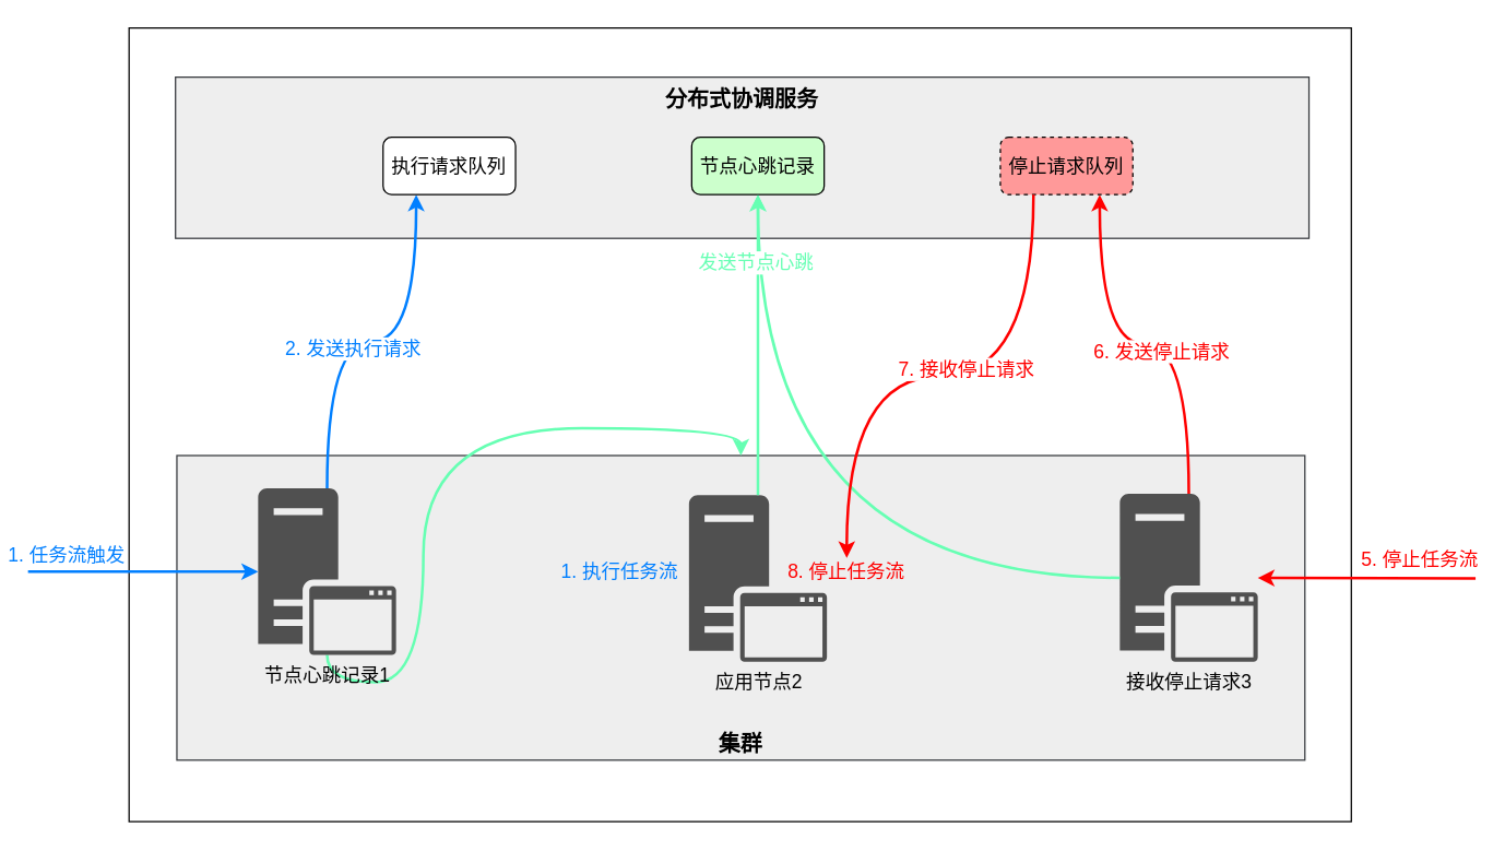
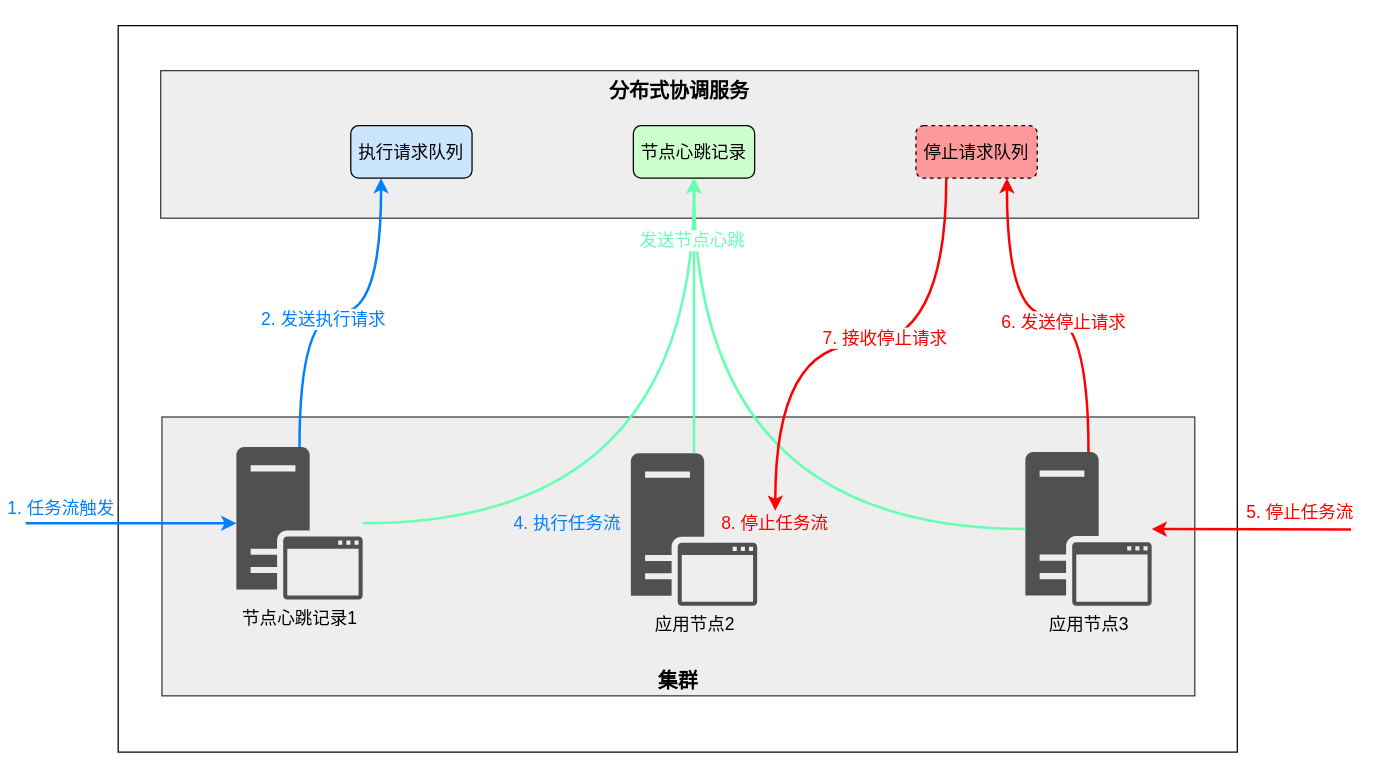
  <mxCell id="0" />
  <mxCell id="1" parent="0" />
  <mxCell id="2" value="" style="rounded=0;whiteSpace=wrap;html=1;fillColor=#ffffff;fontSize=14;strokeColor=#000000;" vertex="1" parent="1"><mxGeometry x="94" y="20" width="895" height="581" as="geometry" /></mxCell>
  <mxCell id="3" value="&lt;b&gt;&lt;font style=&quot;font-size: 16px&quot;&gt;集群&lt;/font&gt;&lt;/b&gt;" style="rounded=0;whiteSpace=wrap;html=1;fontSize=14;verticalAlign=bottom;fillColor=#eeeeee;strokeColor=#36393d;" vertex="1" parent="1"><mxGeometry x="129" y="333" width="826" height="223" as="geometry" /></mxCell>
  <mxCell id="4" value="&lt;b&gt;&lt;font style=&quot;font-size: 16px&quot;&gt;分布式协调服务&lt;/font&gt;&lt;/b&gt;" style="rounded=0;whiteSpace=wrap;html=1;fillColor=#eeeeee;verticalAlign=top;strokeColor=#36393d;fontSize=14;" vertex="1" parent="1"><mxGeometry x="128" y="56" width="830" height="118" as="geometry" /></mxCell>
- <mxCell id="5" value="" style="edgeStyle=orthogonalEdgeStyle;rounded=0;orthogonalLoop=1;jettySize=auto;html=1;curved=1;fontSize=14;strokeColor=#66FFB3;strokeWidth=2;" edge="1" parent="1" source="8" target="3"><mxGeometry relative="1" as="geometry"><mxPoint x="239" y="277" as="targetPoint" /></mxGeometry></mxCell>
+ <mxCell id="5" value="" style="edgeStyle=orthogonalEdgeStyle;rounded=0;orthogonalLoop=1;jettySize=auto;html=1;entryX=0.5;entryY=1;entryDx=0;entryDy=0;curved=1;fontSize=14;strokeColor=#66FFB3;strokeWidth=2;" edge="1" parent="1" source="8" target="15"><mxGeometry relative="1" as="geometry"><mxPoint x="239" y="277" as="targetPoint" /></mxGeometry></mxCell>
  <mxCell id="6" value="" style="edgeStyle=orthogonalEdgeStyle;curved=1;orthogonalLoop=1;jettySize=auto;html=1;strokeColor=#007FFF;strokeWidth=2;fontSize=14;entryX=0.25;entryY=1;entryDx=0;entryDy=0;" edge="1" parent="1" source="8" target="14"><mxGeometry relative="1" as="geometry"><mxPoint x="239" y="277" as="targetPoint" /></mxGeometry></mxCell>
  <mxCell id="7" value="2. 发送执行请求" style="text;html=1;resizable=0;points=[];align=center;verticalAlign=middle;labelBackgroundColor=#ffffff;fontSize=14;fontColor=#007FFF;" vertex="1" connectable="0" parent="6"><mxGeometry x="-0.264" y="-18" relative="1" as="geometry"><mxPoint as="offset" /></mxGeometry></mxCell>
  <mxCell id="8" value="节点心跳记录1" style="pointerEvents=1;shadow=0;dashed=0;html=1;strokeColor=none;fillColor=#505050;labelPosition=center;verticalLabelPosition=bottom;verticalAlign=top;outlineConnect=0;align=center;shape=mxgraph.office.servers.application_server;aspect=fixed;fontSize=14;" vertex="1" parent="1"><mxGeometry x="188.5" y="357" width="101" height="122" as="geometry" /></mxCell>
  <mxCell id="9" value="应用节点2" style="pointerEvents=1;shadow=0;dashed=0;html=1;strokeColor=none;fillColor=#505050;labelPosition=center;verticalLabelPosition=bottom;verticalAlign=top;outlineConnect=0;align=center;shape=mxgraph.office.servers.application_server;aspect=fixed;fontSize=14;" vertex="1" parent="1"><mxGeometry x="504" y="362" width="101" height="122" as="geometry" /></mxCell>
  <mxCell id="10" value="" style="edgeStyle=orthogonalEdgeStyle;curved=1;orthogonalLoop=1;jettySize=auto;html=1;strokeColor=#FF0000;strokeWidth=2;fontSize=14;entryX=0.75;entryY=1;entryDx=0;entryDy=0;fontColor=#FF0000;" edge="1" parent="1" source="12" target="16"><mxGeometry relative="1" as="geometry"><mxPoint x="870" y="281" as="targetPoint" /></mxGeometry></mxCell>
  <mxCell id="11" value="6. 发送停止请求" style="text;html=1;resizable=0;points=[];align=center;verticalAlign=middle;labelBackgroundColor=#ffffff;fontSize=14;fontColor=#FF0000;" vertex="1" connectable="0" parent="10"><mxGeometry x="-0.261" y="21" relative="1" as="geometry"><mxPoint as="offset" /></mxGeometry></mxCell>
- <mxCell id="12" value="接收停止请求3" style="pointerEvents=1;shadow=0;dashed=0;html=1;strokeColor=none;fillColor=#505050;labelPosition=center;verticalLabelPosition=bottom;verticalAlign=top;outlineConnect=0;align=center;shape=mxgraph.office.servers.application_server;aspect=fixed;fontSize=14;" vertex="1" parent="1"><mxGeometry x="819.5" y="361" width="101" height="123" as="geometry" /></mxCell>
+ <mxCell id="12" value="应用节点3" style="pointerEvents=1;shadow=0;dashed=0;html=1;strokeColor=none;fillColor=#505050;labelPosition=center;verticalLabelPosition=bottom;verticalAlign=top;outlineConnect=0;align=center;shape=mxgraph.office.servers.application_server;aspect=fixed;fontSize=14;" vertex="1" parent="1"><mxGeometry x="819.5" y="361" width="101" height="123" as="geometry" /></mxCell>
  <mxCell id="13" value="" style="edgeStyle=orthogonalEdgeStyle;rounded=0;orthogonalLoop=1;jettySize=auto;html=1;entryX=0.5;entryY=1;entryDx=0;entryDy=0;curved=1;fontSize=14;strokeColor=#66FFB3;strokeWidth=2;" edge="1" parent="1" source="12" target="15"><mxGeometry relative="1" as="geometry"><mxPoint x="259" y="377" as="sourcePoint" /><mxPoint x="417" y="186" as="targetPoint" /></mxGeometry></mxCell>
- <mxCell id="14" value="执行请求队列" style="rounded=1;whiteSpace=wrap;html=1;fillColor=#ffffff;fontSize=14;" vertex="1" parent="1"><mxGeometry x="280" y="100" width="97" height="42" as="geometry" /></mxCell>
+ <mxCell id="14" value="执行请求队列" style="rounded=1;whiteSpace=wrap;html=1;fillColor=#CCE5FF;fontSize=14;" vertex="1" parent="1"><mxGeometry x="280" y="100" width="97" height="42" as="geometry" /></mxCell>
  <mxCell id="15" value="节点心跳记录" style="rounded=1;whiteSpace=wrap;html=1;fillColor=#CCFFCC;fontSize=14;" vertex="1" parent="1"><mxGeometry x="506" y="100" width="97" height="42" as="geometry" /></mxCell>
  <mxCell id="16" value="停止请求队列" style="rounded=1;whiteSpace=wrap;html=1;fillColor=#FF9999;fontSize=14;dashed=1;" vertex="1" parent="1"><mxGeometry x="732" y="100" width="97" height="42" as="geometry" /></mxCell>
  <mxCell id="17" value="" style="endArrow=classic;html=1;strokeColor=#007FFF;fontSize=14;fillColor=#cdeb8b;curved=1;strokeWidth=2;" edge="1" parent="1" target="8"><mxGeometry width="50" height="50" relative="1" as="geometry"><mxPoint x="20" y="418" as="sourcePoint" /><mxPoint x="67" y="411" as="targetPoint" /></mxGeometry></mxCell>
  <mxCell id="18" value="1. 任务流触发" style="text;html=1;resizable=0;points=[];align=center;verticalAlign=middle;labelBackgroundColor=#ffffff;fontSize=14;fontColor=#007FFF;" vertex="1" connectable="0" parent="17"><mxGeometry x="-0.683" relative="1" as="geometry"><mxPoint y="-13" as="offset" /></mxGeometry></mxCell>
  <mxCell id="19" value="" style="endArrow=classic;html=1;strokeColor=#FF0000;fontSize=14;fillColor=#cdeb8b;curved=1;strokeWidth=2;" edge="1" parent="1" target="12"><mxGeometry width="50" height="50" relative="1" as="geometry"><mxPoint x="1080" y="423" as="sourcePoint" /><mxPoint x="1188.5" y="326" as="targetPoint" /></mxGeometry></mxCell>
  <mxCell id="20" value="5. 停止任务流" style="text;html=1;resizable=0;points=[];align=center;verticalAlign=middle;labelBackgroundColor=#ffffff;fontSize=14;fontColor=#FF0000;" vertex="1" connectable="0" parent="19"><mxGeometry x="-0.683" relative="1" as="geometry"><mxPoint x="-17" y="-14" as="offset" /></mxGeometry></mxCell>
  <mxCell id="21" value="" style="edgeStyle=orthogonalEdgeStyle;orthogonalLoop=1;jettySize=auto;html=1;strokeColor=#FF0000;strokeWidth=2;fontSize=14;exitX=0.25;exitY=1;exitDx=0;exitDy=0;curved=1;entryX=0.5;entryY=0;entryDx=0;entryDy=0;fontColor=#FF0000;" edge="1" parent="1" source="16" target="26"><mxGeometry relative="1" as="geometry"><mxPoint x="880" y="371" as="sourcePoint" /><mxPoint x="815" y="152" as="targetPoint" /></mxGeometry></mxCell>
  <mxCell id="22" value="7. 接收停止请求" style="text;html=1;resizable=0;points=[];align=center;verticalAlign=middle;labelBackgroundColor=#ffffff;fontSize=14;fontColor=#FF0000;" vertex="1" connectable="0" parent="21"><mxGeometry x="-0.261" y="21" relative="1" as="geometry"><mxPoint x="-34" y="-27" as="offset" /></mxGeometry></mxCell>
  <mxCell id="23" value="" style="edgeStyle=orthogonalEdgeStyle;rounded=0;orthogonalLoop=1;jettySize=auto;html=1;entryX=0.5;entryY=1;entryDx=0;entryDy=0;curved=1;fontSize=14;strokeColor=#66FFB3;strokeWidth=2;" edge="1" parent="1" source="9" target="15"><mxGeometry relative="1" as="geometry"><mxPoint x="555" y="362" as="sourcePoint" /><mxPoint x="554" y="226" as="targetPoint" /></mxGeometry></mxCell>
  <mxCell id="24" value="发送节点心跳" style="text;html=1;resizable=0;points=[];align=center;verticalAlign=middle;labelBackgroundColor=#ffffff;fontSize=14;fontColor=#66FFB3;" vertex="1" connectable="0" parent="23"><mxGeometry x="0.645" y="2" relative="1" as="geometry"><mxPoint y="10" as="offset" /></mxGeometry></mxCell>
- <mxCell id="25" value="1. 执行任务流" style="text;html=1;strokeColor=none;fillColor=none;align=center;verticalAlign=middle;whiteSpace=wrap;rounded=0;dashed=1;fontSize=14;fontColor=#007FFF;" vertex="1" parent="1"><mxGeometry x="401" y="408" width="105" height="20" as="geometry" /></mxCell>
+ <mxCell id="25" value="4. 执行任务流" style="text;html=1;strokeColor=none;fillColor=none;align=center;verticalAlign=middle;whiteSpace=wrap;rounded=0;dashed=1;fontSize=14;fontColor=#007FFF;" vertex="1" parent="1"><mxGeometry x="401" y="408" width="105" height="20" as="geometry" /></mxCell>
  <mxCell id="26" value="8. 停止任务流" style="text;html=1;strokeColor=none;fillColor=none;align=center;verticalAlign=middle;whiteSpace=wrap;rounded=0;dashed=1;fontSize=14;fontColor=#FF0000;" vertex="1" parent="1"><mxGeometry x="567" y="408" width="105" height="20" as="geometry" /></mxCell>
